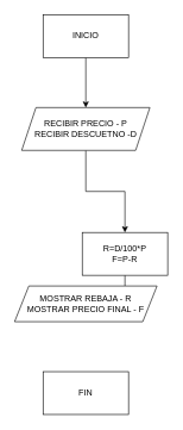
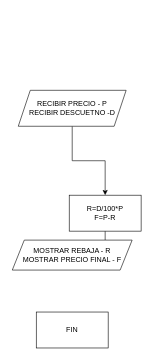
  <mxCell id="0" />
  <mxCell id="1" parent="0" />
- <mxCell id="2" style="edgeStyle=orthogonalEdgeStyle;rounded=0;orthogonalLoop=1;jettySize=auto;html=1;exitX=0.5;exitY=1;exitDx=0;exitDy=0;entryX=0.5;entryY=0;entryDx=0;entryDy=0;" edge="1" parent="1" source="3" target="5"><mxGeometry relative="1" as="geometry" /></mxCell>
- <mxCell id="3" value="INICIO" style="rounded=0;whiteSpace=wrap;html=1;" vertex="1" parent="1"><mxGeometry x="60" y="20" width="120" height="60" as="geometry" /></mxCell>
  <mxCell id="4" style="edgeStyle=orthogonalEdgeStyle;rounded=0;orthogonalLoop=1;jettySize=auto;html=1;exitX=0.5;exitY=1;exitDx=0;exitDy=0;entryX=0.5;entryY=0;entryDx=0;entryDy=0;" edge="1" parent="1" source="5" target="7"><mxGeometry relative="1" as="geometry" /></mxCell>
  <mxCell id="5" value="&lt;div&gt;RECIBIR PRECIO - P&lt;/div&gt;&lt;div&gt;RECIBIR DESCUETNO -D&lt;br&gt;&lt;/div&gt;" style="shape=parallelogram;perimeter=parallelogramPerimeter;whiteSpace=wrap;html=1;fixedSize=1;" vertex="1" parent="1"><mxGeometry x="30" y="150" width="180" height="60" as="geometry" /></mxCell>
  <mxCell id="6" style="edgeStyle=orthogonalEdgeStyle;rounded=0;orthogonalLoop=1;jettySize=auto;html=1;exitX=0.5;exitY=1;exitDx=0;exitDy=0;entryX=0.5;entryY=0;entryDx=0;entryDy=0;" edge="1" parent="1" source="7" target="8"><mxGeometry relative="1" as="geometry" /></mxCell>
  <mxCell id="7" value="&lt;div&gt;R=D/100*P&lt;/div&gt;&lt;div&gt;F=P-R&lt;br&gt;&lt;/div&gt;" style="rounded=0;whiteSpace=wrap;html=1;" vertex="1" parent="1"><mxGeometry x="115" y="325" width="120" height="60" as="geometry" /></mxCell>
  <mxCell id="8" value="&lt;div&gt;MOSTRAR REBAJA - R&lt;/div&gt;&lt;div&gt;MOSTRAR PRECIO FINAL - F&lt;br&gt;&lt;/div&gt;" style="shape=parallelogram;perimeter=parallelogramPerimeter;whiteSpace=wrap;html=1;fixedSize=1;" vertex="1" parent="1"><mxGeometry x="20" y="400" width="200" height="50" as="geometry" /></mxCell>
  <mxCell id="9" value="FIN" style="rounded=0;whiteSpace=wrap;html=1;" vertex="1" parent="1"><mxGeometry x="60" y="520" width="120" height="60" as="geometry" /></mxCell>
